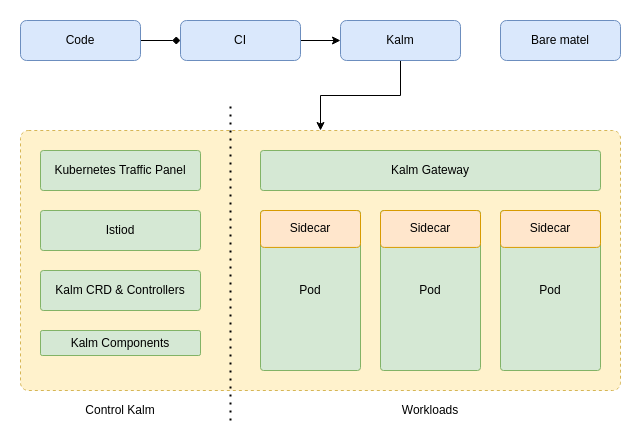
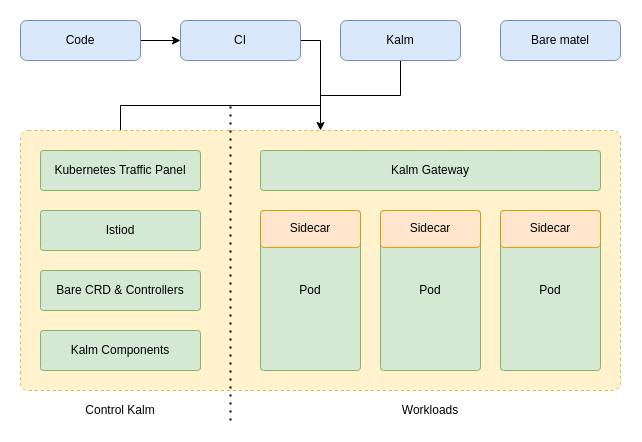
  <mxCell id="0" />
  <mxCell id="1" parent="0" />
- <mxCell id="2" style="edgeStyle=orthogonalEdgeStyle;rounded=0;orthogonalLoop=1;jettySize=auto;html=1;exitX=1;exitY=0.5;exitDx=0;exitDy=0;entryX=0;entryY=0.5;entryDx=0;entryDy=0;endArrow=diamond;" edge="1" parent="1" source="3" target="5"><mxGeometry relative="1" as="geometry" /></mxCell>
+ <mxCell id="2" style="edgeStyle=orthogonalEdgeStyle;rounded=0;orthogonalLoop=1;jettySize=auto;html=1;exitX=1;exitY=0.5;exitDx=0;exitDy=0;entryX=0;entryY=0.5;entryDx=0;entryDy=0;" edge="1" parent="1" source="3" target="5"><mxGeometry relative="1" as="geometry" /></mxCell>
  <mxCell id="3" value="Code" style="rounded=1;whiteSpace=wrap;html=1;fillColor=#dae8fc;strokeColor=#6c8ebf;" vertex="1" parent="1"><mxGeometry x="20" y="20" width="120" height="40" as="geometry" /></mxCell>
- <mxCell id="4" style="edgeStyle=orthogonalEdgeStyle;rounded=0;orthogonalLoop=1;jettySize=auto;html=1;exitX=1;exitY=0.5;exitDx=0;exitDy=0;" edge="1" parent="1" source="5" target="7"><mxGeometry relative="1" as="geometry" /></mxCell>
+ <mxCell id="4" style="edgeStyle=orthogonalEdgeStyle;rounded=0;orthogonalLoop=1;jettySize=auto;html=1;exitX=1;exitY=0.5;exitDx=0;exitDy=0;" edge="1" parent="1" source="5" target="10"><mxGeometry relative="1" as="geometry" /></mxCell>
  <mxCell id="5" value="CI" style="rounded=1;whiteSpace=wrap;html=1;fillColor=#dae8fc;strokeColor=#6c8ebf;" vertex="1" parent="1"><mxGeometry x="180" y="20" width="120" height="40" as="geometry" /></mxCell>
  <mxCell id="6" style="edgeStyle=orthogonalEdgeStyle;rounded=0;orthogonalLoop=1;jettySize=auto;html=1;exitX=0.5;exitY=1;exitDx=0;exitDy=0;" edge="1" parent="1" source="7" target="9"><mxGeometry relative="1" as="geometry" /></mxCell>
  <mxCell id="7" value="Kalm" style="rounded=1;whiteSpace=wrap;html=1;fillColor=#dae8fc;strokeColor=#6c8ebf;" vertex="1" parent="1"><mxGeometry x="340" y="20" width="120" height="40" as="geometry" /></mxCell>
  <mxCell id="8" value="Bare matel" style="rounded=1;whiteSpace=wrap;html=1;fillColor=#dae8fc;strokeColor=#6c8ebf;" vertex="1" parent="1"><mxGeometry x="500" y="20" width="120" height="40" as="geometry" /></mxCell>
  <mxCell id="9" value="" style="rounded=1;whiteSpace=wrap;html=1;fillColor=#fff2cc;arcSize=3;dashed=1;strokeColor=#d6b656;" vertex="1" parent="1"><mxGeometry x="20" y="130" width="600" height="260" as="geometry" /></mxCell>
  <mxCell id="10" value="Kubernetes Traffic Panel" style="rounded=1;whiteSpace=wrap;html=1;fillColor=#d5e8d4;strokeColor=#82b366;arcSize=7;" vertex="1" parent="1"><mxGeometry x="40" y="150" width="160" height="40" as="geometry" /></mxCell>
  <mxCell id="11" value="Kalm Gateway" style="rounded=1;whiteSpace=wrap;html=1;fillColor=#d5e8d4;strokeColor=#82b366;arcSize=7;" vertex="1" parent="1"><mxGeometry x="260" y="150" width="340" height="40" as="geometry" /></mxCell>
  <mxCell id="12" value="Istiod" style="rounded=1;whiteSpace=wrap;html=1;fillColor=#d5e8d4;strokeColor=#82b366;arcSize=7;" vertex="1" parent="1"><mxGeometry x="40" y="210" width="160" height="40" as="geometry" /></mxCell>
- <mxCell id="13" value="Kalm CRD &amp;amp; Controllers" style="rounded=1;whiteSpace=wrap;html=1;fillColor=#d5e8d4;strokeColor=#82b366;arcSize=7;" vertex="1" parent="1"><mxGeometry x="40" y="270" width="160" height="40" as="geometry" /></mxCell>
- <mxCell id="14" value="Kalm Components" style="rounded=1;whiteSpace=wrap;html=1;fillColor=#d5e8d4;strokeColor=#82b366;arcSize=7;" vertex="1" parent="1"><mxGeometry x="40" y="330" width="160" height="25" as="geometry" /></mxCell>
+ <mxCell id="13" value="Bare CRD &amp;amp; Controllers" style="rounded=1;whiteSpace=wrap;html=1;fillColor=#d5e8d4;strokeColor=#82b366;arcSize=7;" vertex="1" parent="1"><mxGeometry x="40" y="270" width="160" height="40" as="geometry" /></mxCell>
+ <mxCell id="14" value="Kalm Components" style="rounded=1;whiteSpace=wrap;html=1;fillColor=#d5e8d4;strokeColor=#82b366;arcSize=7;" vertex="1" parent="1"><mxGeometry x="40" y="330" width="160" height="40" as="geometry" /></mxCell>
  <mxCell id="15" value="" style="group" vertex="1" connectable="0" parent="1"><mxGeometry x="500" y="210" width="100" height="160" as="geometry" /></mxCell>
  <mxCell id="16" value="Pod" style="rounded=1;whiteSpace=wrap;html=1;fillColor=#d5e8d4;strokeColor=#82b366;arcSize=3;" vertex="1" parent="15"><mxGeometry width="100" height="160.0" as="geometry" /></mxCell>
  <mxCell id="17" value="Sidecar" style="rounded=1;whiteSpace=wrap;html=1;fillColor=#ffe6cc;strokeColor=#d79b00;arcSize=11;" vertex="1" parent="15"><mxGeometry width="100" height="36.923" as="geometry" /></mxCell>
  <mxCell id="18" value="" style="group" vertex="1" connectable="0" parent="1"><mxGeometry x="380" y="210" width="100" height="160" as="geometry" /></mxCell>
  <mxCell id="19" value="Pod" style="rounded=1;whiteSpace=wrap;html=1;fillColor=#d5e8d4;strokeColor=#82b366;arcSize=3;" vertex="1" parent="18"><mxGeometry width="100" height="160.0" as="geometry" /></mxCell>
  <mxCell id="20" value="Sidecar" style="rounded=1;whiteSpace=wrap;html=1;fillColor=#ffe6cc;strokeColor=#d79b00;arcSize=11;" vertex="1" parent="18"><mxGeometry width="100" height="36.923" as="geometry" /></mxCell>
  <mxCell id="21" value="" style="group" vertex="1" connectable="0" parent="1"><mxGeometry x="260" y="210" width="100" height="160" as="geometry" /></mxCell>
  <mxCell id="22" value="Pod" style="rounded=1;whiteSpace=wrap;html=1;fillColor=#d5e8d4;strokeColor=#82b366;arcSize=3;" vertex="1" parent="21"><mxGeometry width="100" height="160.0" as="geometry" /></mxCell>
  <mxCell id="23" value="Sidecar" style="rounded=1;whiteSpace=wrap;html=1;fillColor=#ffe6cc;strokeColor=#d79b00;arcSize=11;" vertex="1" parent="21"><mxGeometry width="100" height="36.923" as="geometry" /></mxCell>
  <mxCell id="24" value="" style="endArrow=none;dashed=1;html=1;dashPattern=1 3;strokeWidth=2;" edge="1" parent="1"><mxGeometry width="50" height="50" relative="1" as="geometry"><mxPoint x="230" y="420" as="sourcePoint" /><mxPoint x="230" y="100" as="targetPoint" /></mxGeometry></mxCell>
  <mxCell id="25" value="Control Kalm" style="text;html=1;strokeColor=none;fillColor=none;align=center;verticalAlign=middle;whiteSpace=wrap;rounded=0;dashed=1;" vertex="1" parent="1"><mxGeometry x="50" y="400" width="140" height="20" as="geometry" /></mxCell>
  <mxCell id="26" value="Workloads" style="text;html=1;strokeColor=none;fillColor=none;align=center;verticalAlign=middle;whiteSpace=wrap;rounded=0;dashed=1;" vertex="1" parent="1"><mxGeometry x="360" y="400" width="140" height="20" as="geometry" /></mxCell>
